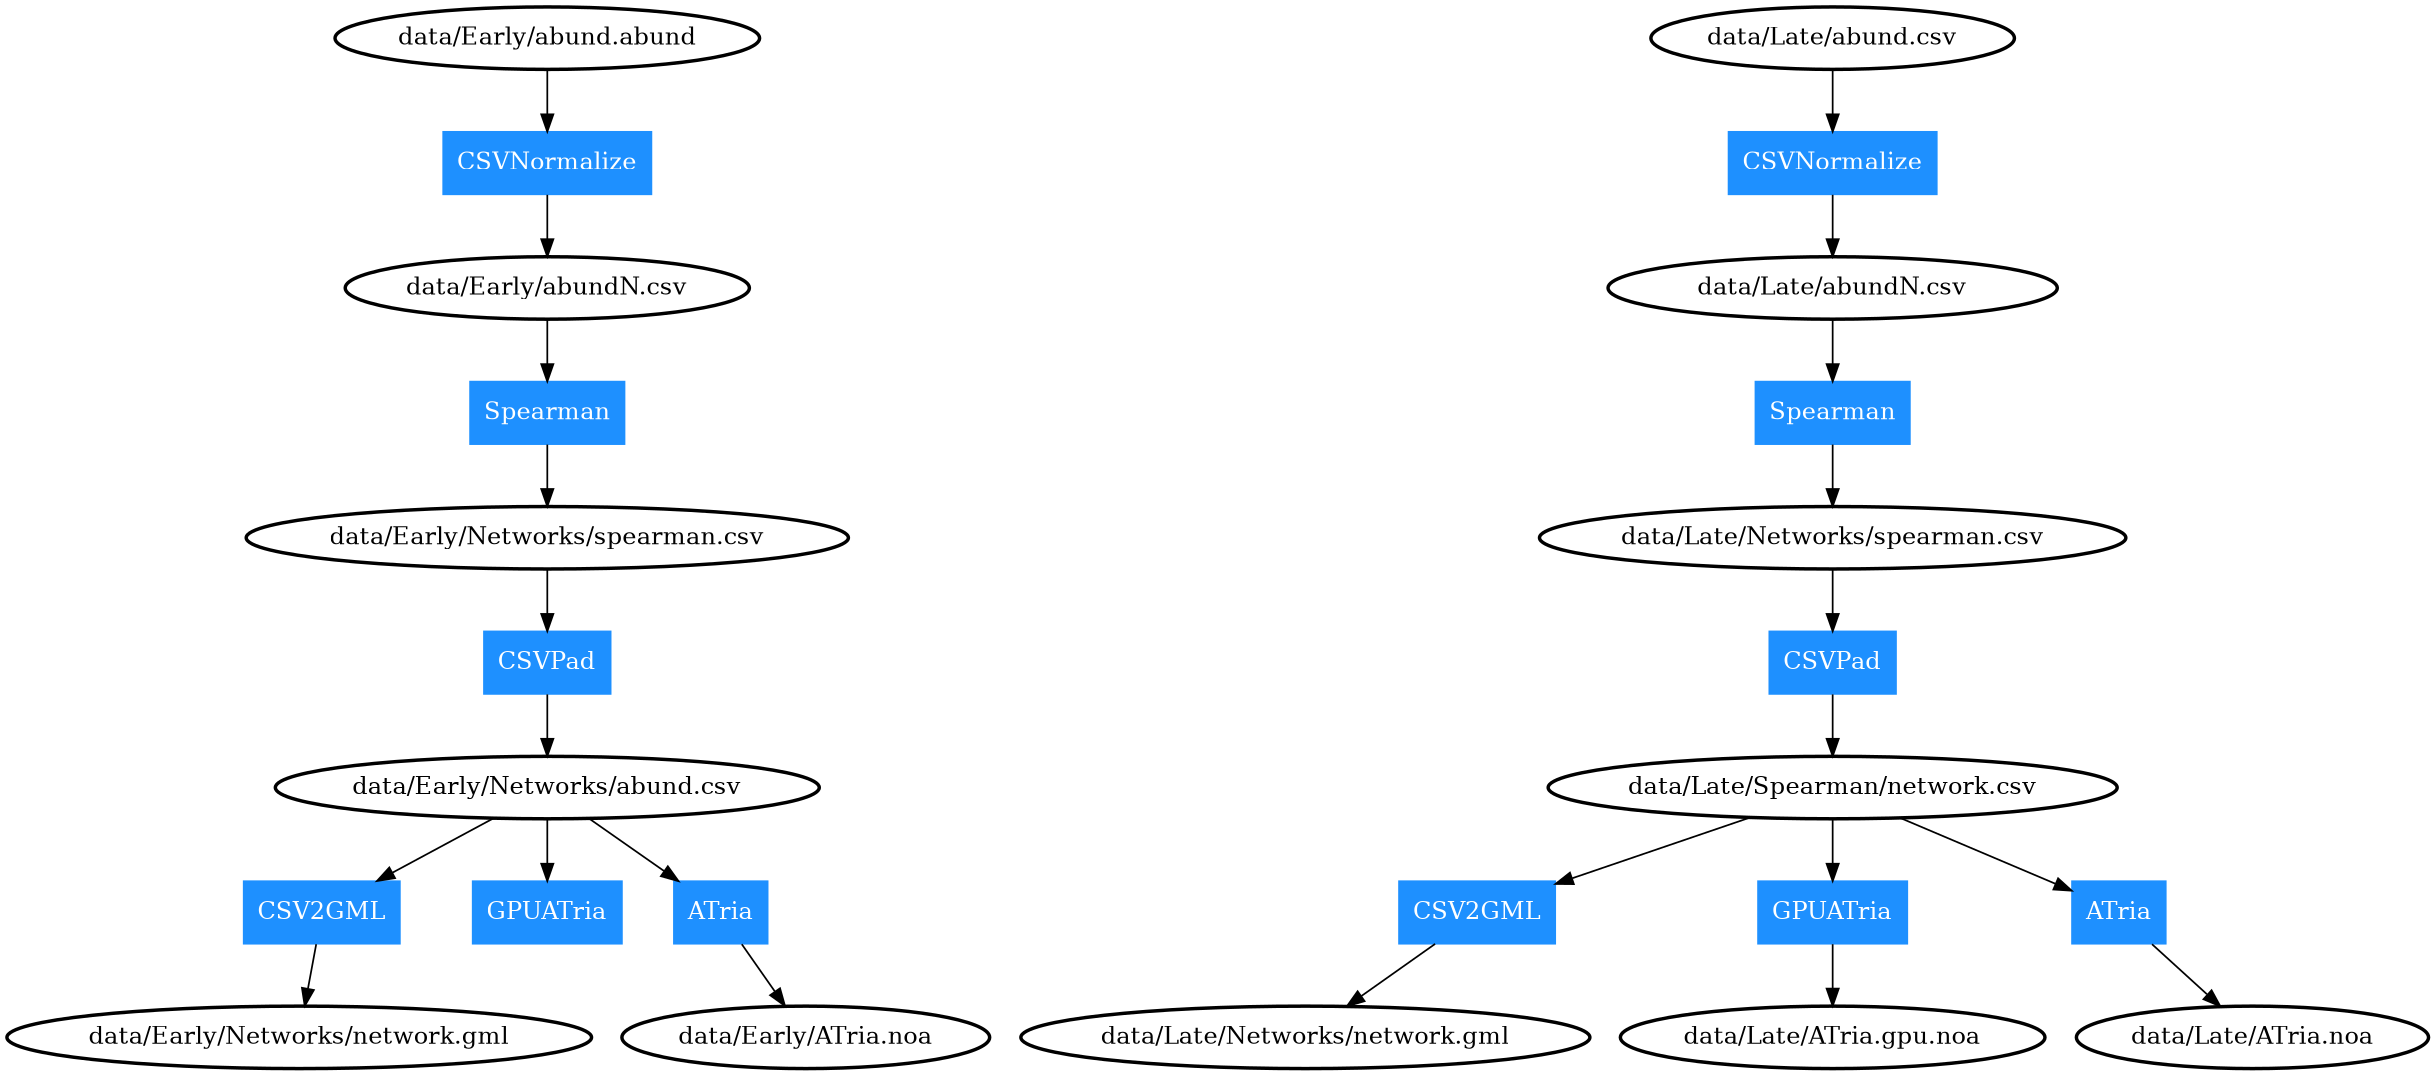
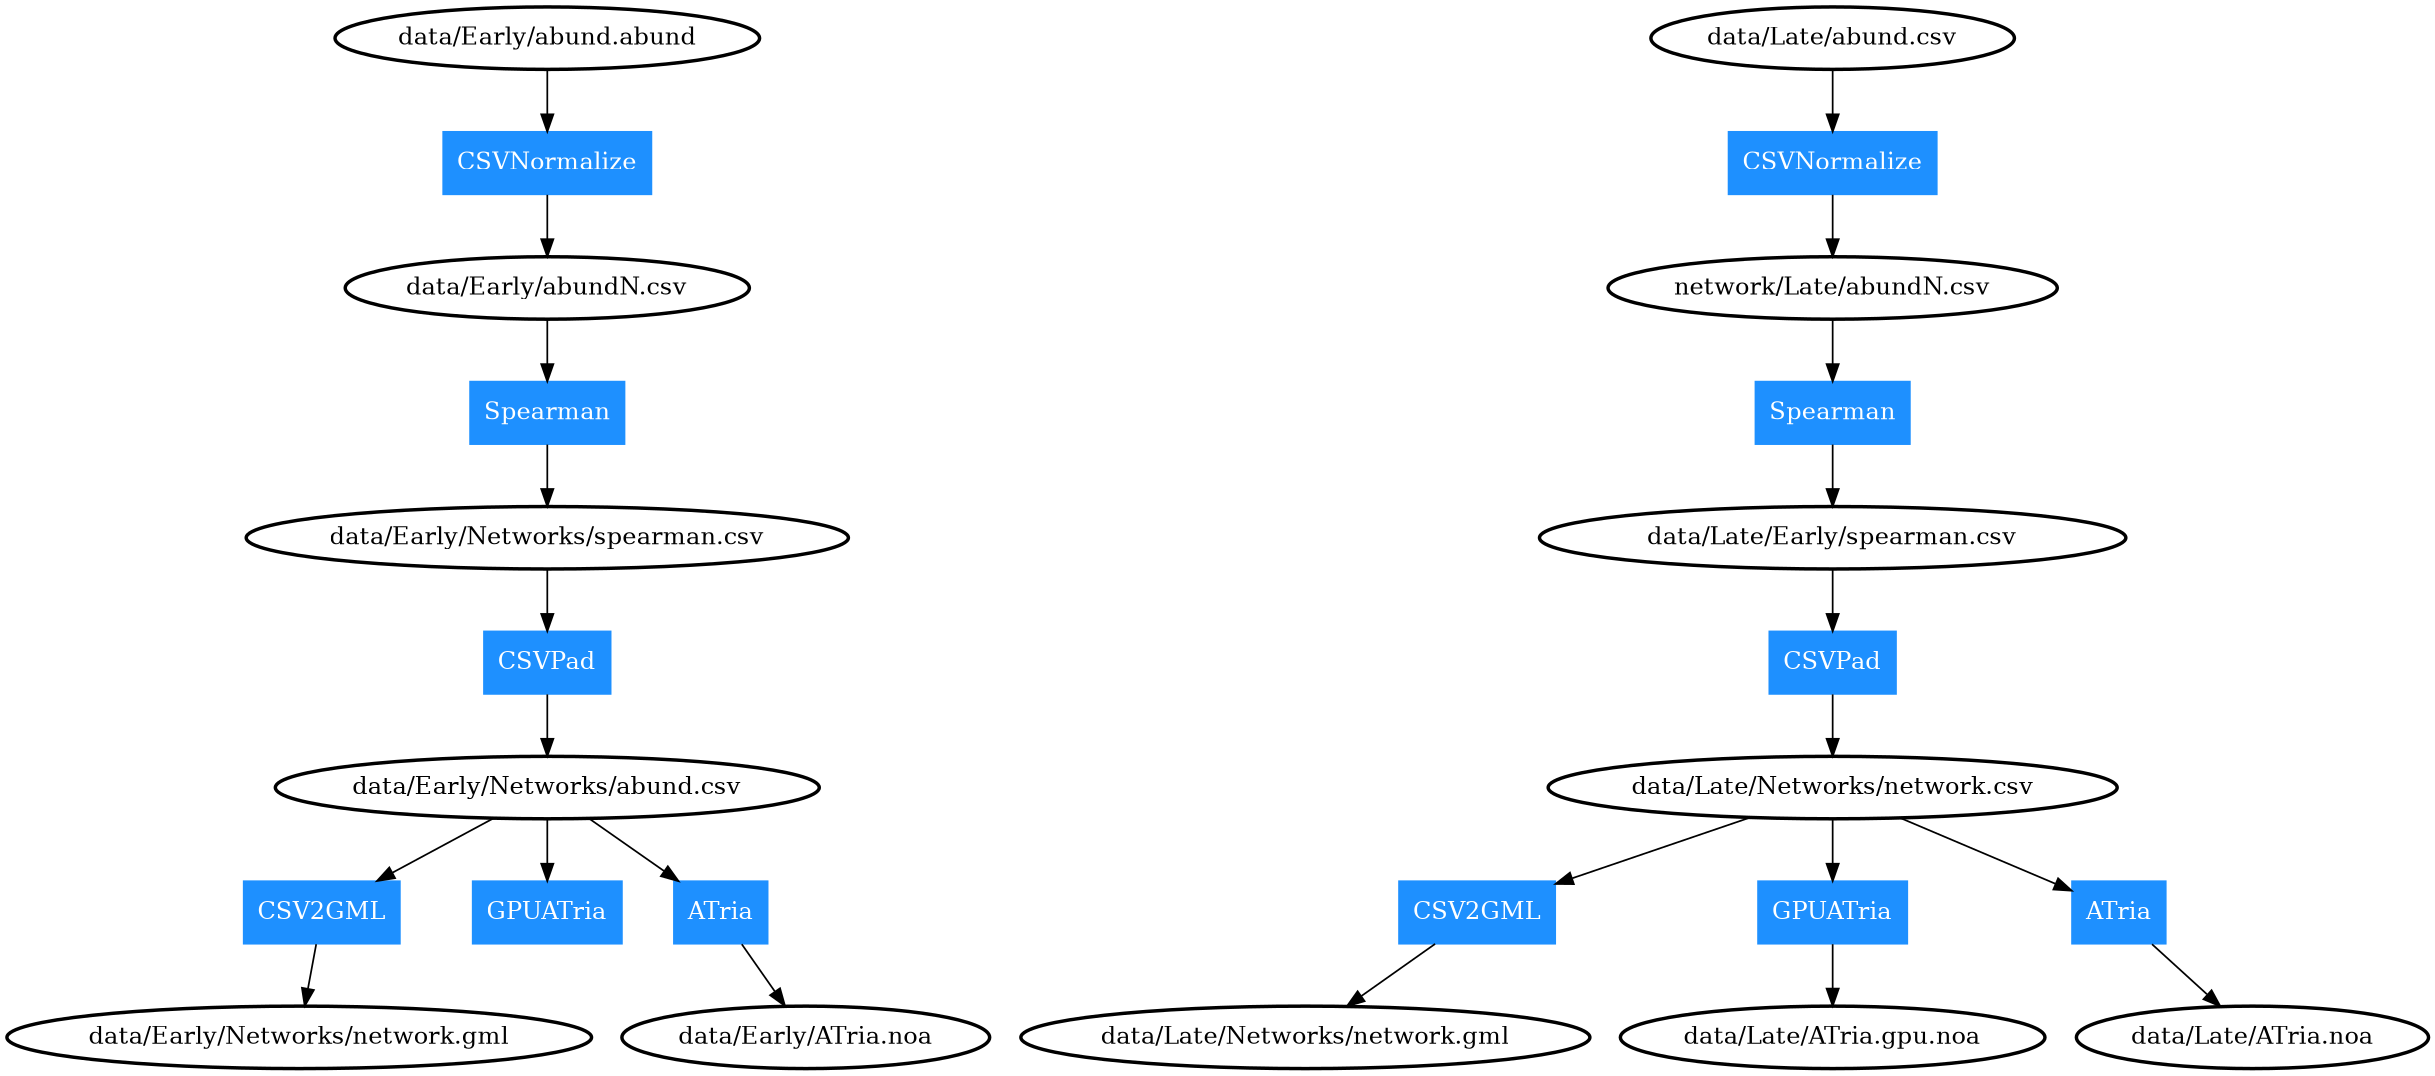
  digraph {
    node [style=bold]
    n1 [color=dodgerblue1 fontcolor=white label=CSVNormalize shape=box style=filled]
    "data/Early/abundN.csv"
    n3 [label="data/Early/abund.abund"]
    n4 [color=dodgerblue1 fontcolor=white label=Spearman shape=box style=filled]
    "data/Early/Networks/spearman.csv"
    n6 [color=dodgerblue1 fontcolor=white label=CSVPad shape=box style=filled]
    n7 [label="data/Early/Networks/abund.csv"]
    n8 [color=dodgerblue1 fontcolor=white label=CSV2GML shape=box style=filled]
    n9 [color=dodgerblue1 fontcolor=white label=GPUATria shape=box style=filled]
    n10 [color=dodgerblue1 fontcolor=white label=ATria shape=box style=filled]
    "data/Early/Networks/network.gml"
    "data/Early/ATria.noa"
    n13 [color=dodgerblue1 fontcolor=white label=CSVNormalize shape=box style=filled]
-   "data/Late/abundN.csv"
+   "data/Late/abundN.csv" [label="network/Late/abundN.csv"]
    "data/Late/abund.csv"
    n16 [color=dodgerblue1 fontcolor=white label=Spearman shape=box style=filled]
-   "data/Late/Networks/spearman.csv"
+   "data/Late/Networks/spearman.csv" [label="data/Late/Early/spearman.csv"]
    n18 [color=dodgerblue1 fontcolor=white label=CSVPad shape=box style=filled]
-   "data/Late/Networks/network.csv" [label="data/Late/Spearman/network.csv"]
+   "data/Late/Networks/network.csv"
    n20 [color=dodgerblue1 fontcolor=white label=CSV2GML shape=box style=filled]
    n21 [color=dodgerblue1 fontcolor=white label=GPUATria shape=box style=filled]
    n22 [color=dodgerblue1 fontcolor=white label=ATria shape=box style=filled]
    "data/Late/Networks/network.gml"
    "data/Late/ATria.gpu.noa"
    "data/Late/ATria.noa"
    n1 -> "data/Early/abundN.csv"
    "data/Early/abundN.csv" -> n4
    n3 -> n1
    n4 -> "data/Early/Networks/spearman.csv"
    "data/Early/Networks/spearman.csv" -> n6
    n6 -> n7
    n7 -> n8
    n7 -> n9
    n7 -> n10
    n8 -> "data/Early/Networks/network.gml"
    n10 -> "data/Early/ATria.noa"
    n13 -> "data/Late/abundN.csv"
    "data/Late/abundN.csv" -> n16
    "data/Late/abund.csv" -> n13
    n16 -> "data/Late/Networks/spearman.csv"
    "data/Late/Networks/spearman.csv" -> n18
    n18 -> "data/Late/Networks/network.csv"
    "data/Late/Networks/network.csv" -> n20
    "data/Late/Networks/network.csv" -> n21
    "data/Late/Networks/network.csv" -> n22
    n20 -> "data/Late/Networks/network.gml"
    n21 -> "data/Late/ATria.gpu.noa"
    n22 -> "data/Late/ATria.noa"
  }
